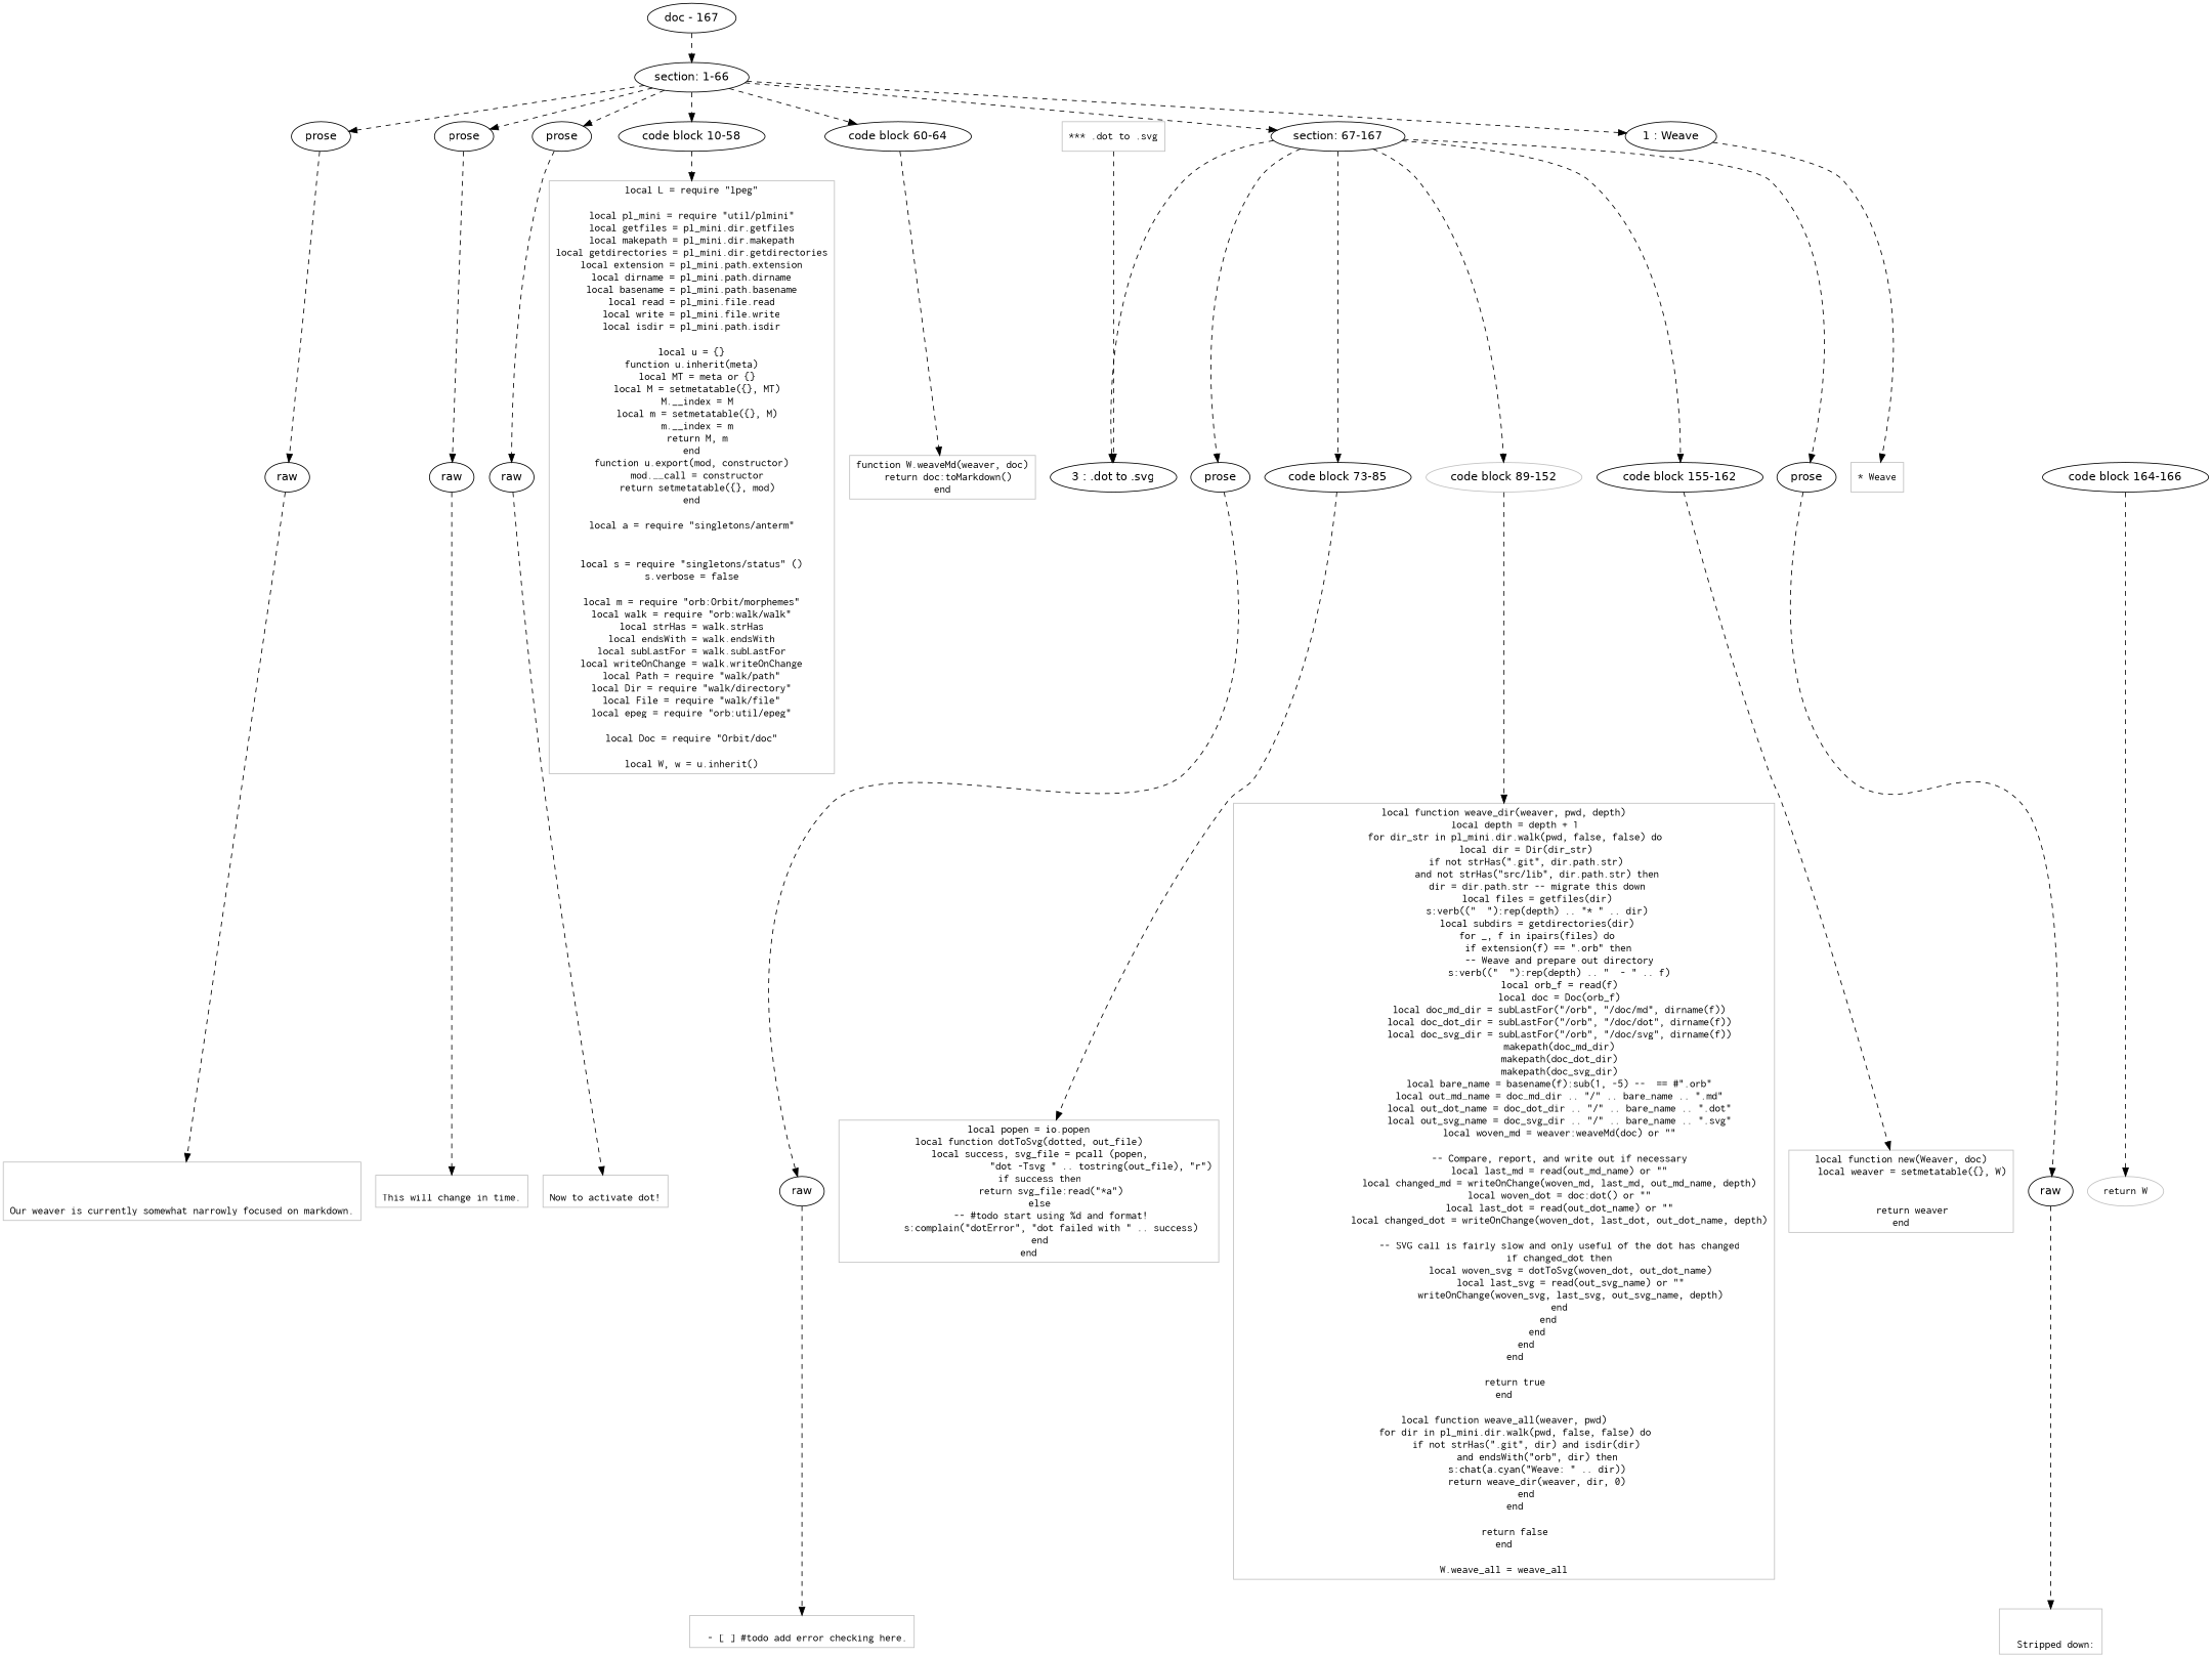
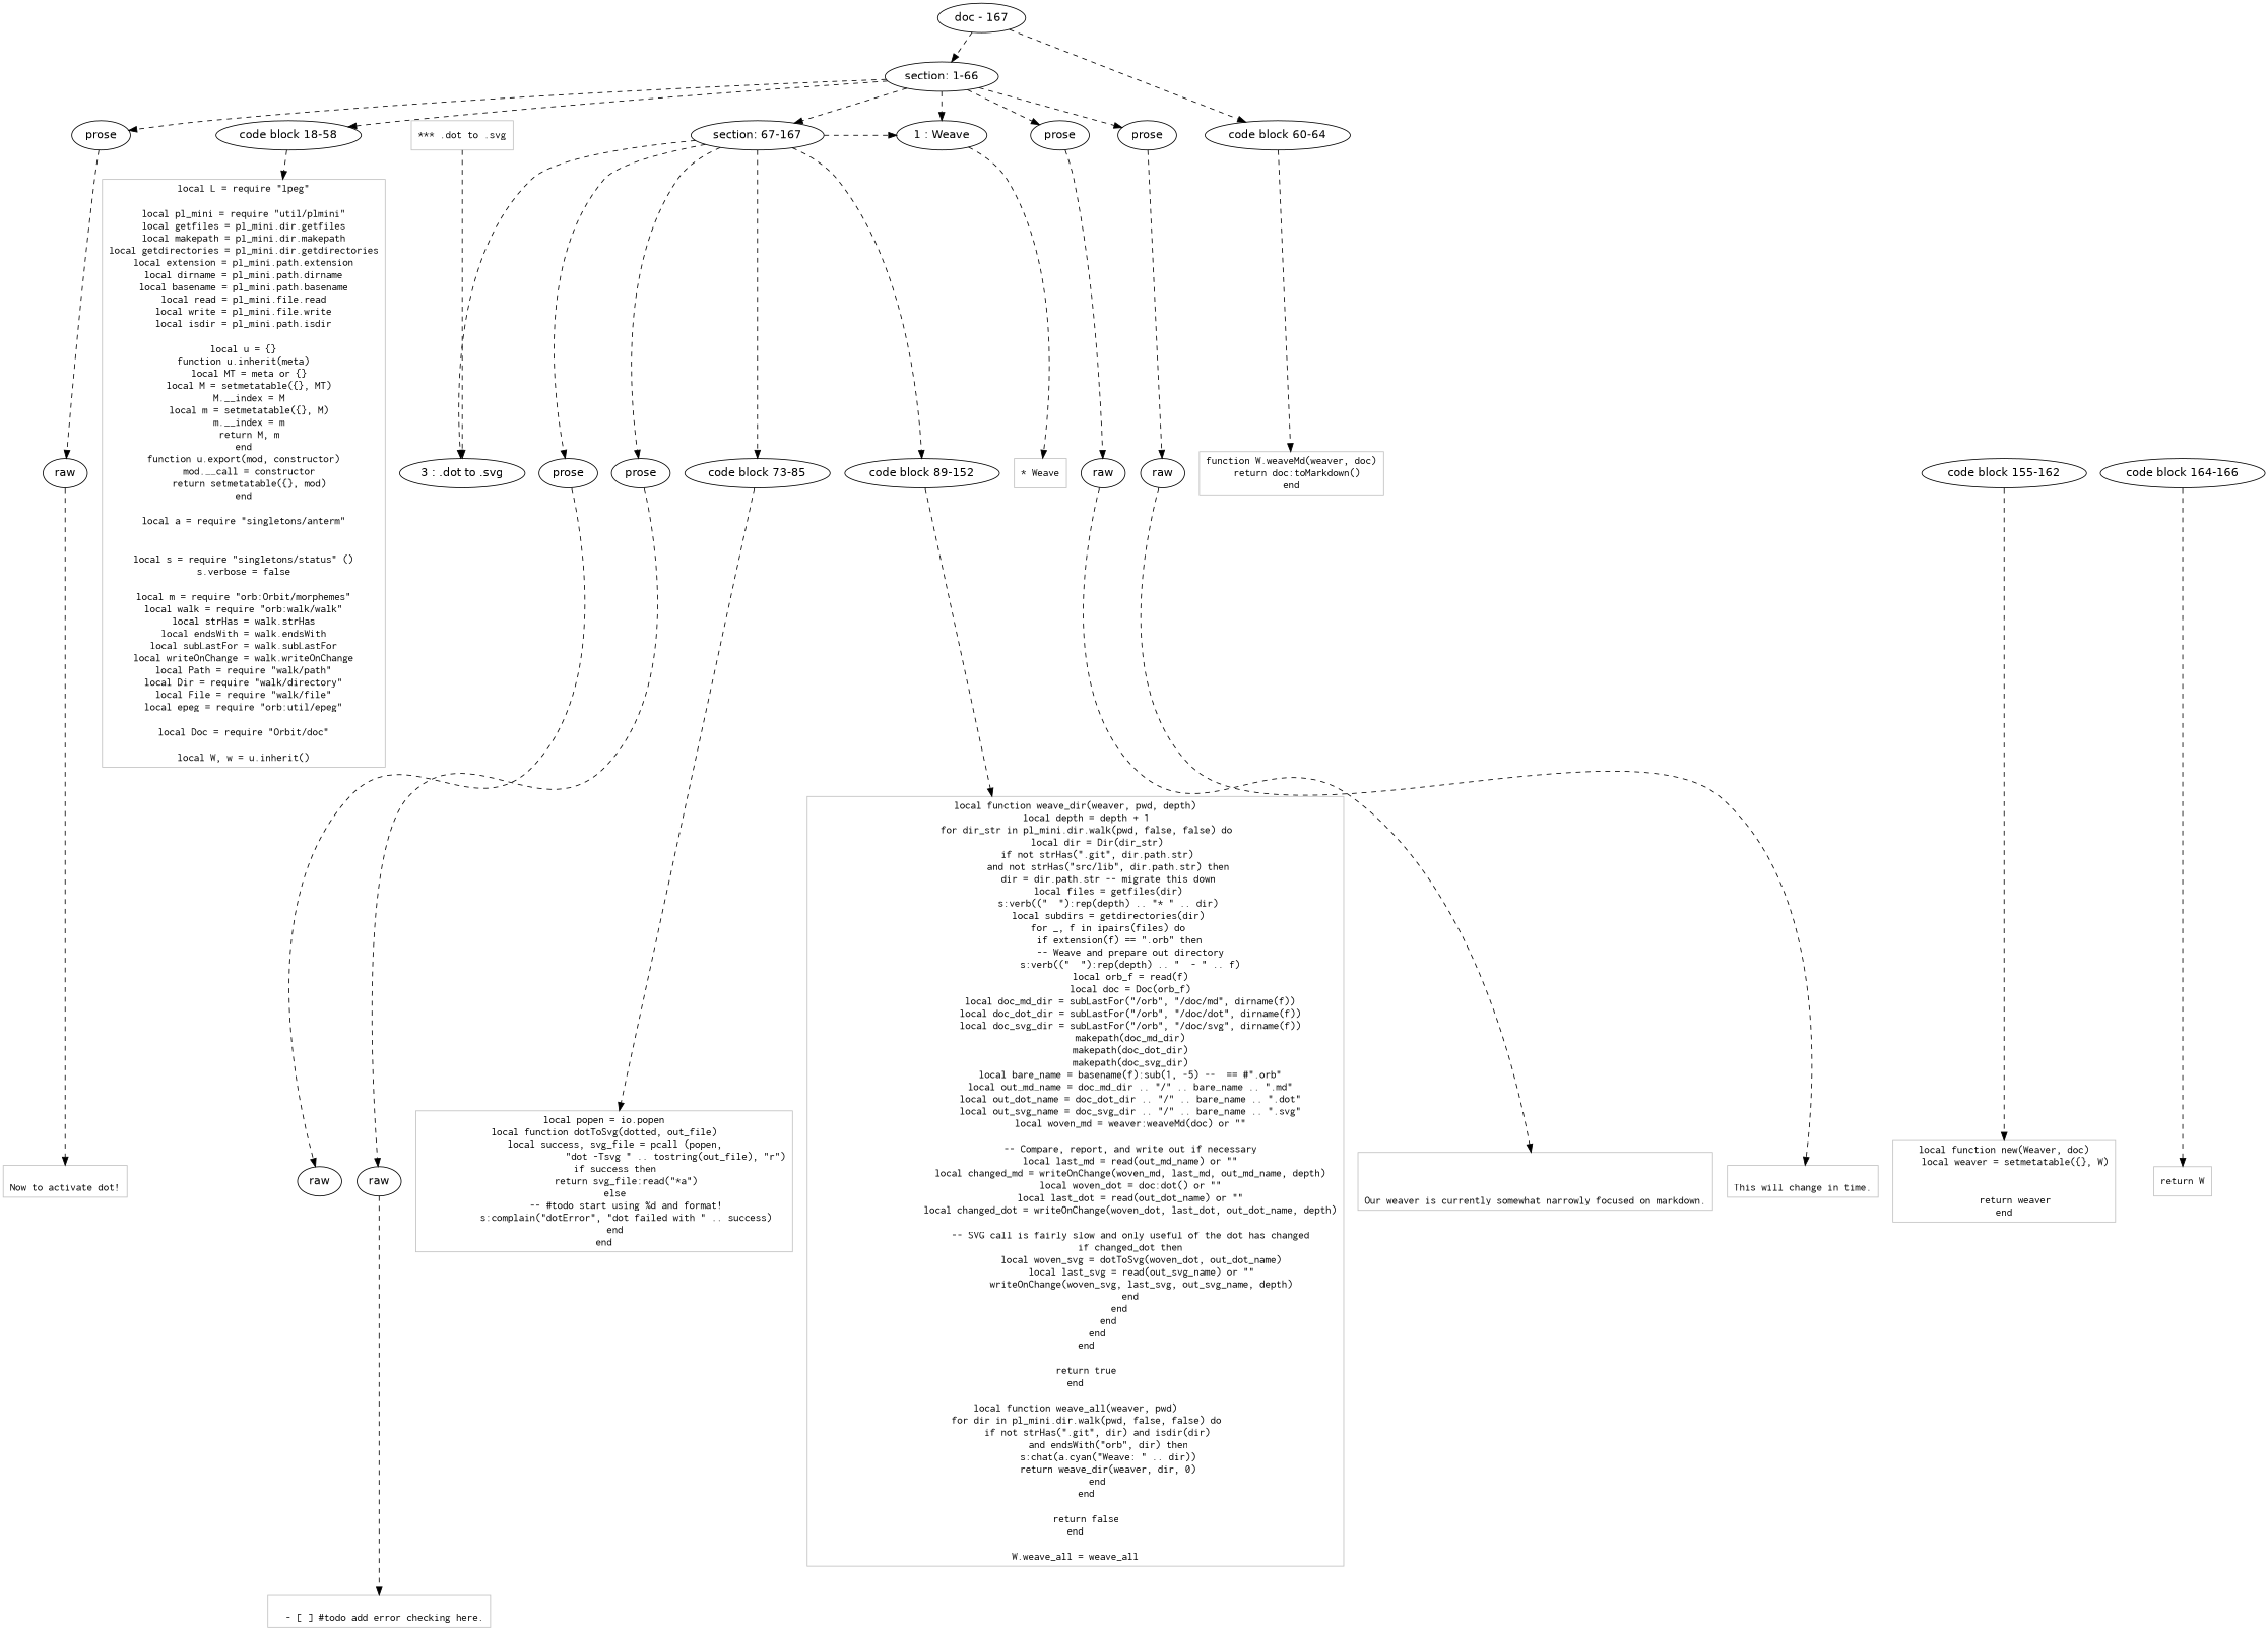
  digraph {
    node [fontname=Helvetica]
    edge [style=dashed]
    n1 [label="section: 1-66"]
    n2 [label="1 : Weave"]
    n3 [label=prose]
    n4 [label=prose]
    n5 [label=prose]
-   n6 [label="code block 10-58"]
+   n6 [label="code block 18-58"]
    n7 [label="code block 60-64"]
    n8 [label="section: 67-167"]
    n9 [label=raw]
    n10 [label=raw]
    n11 [label=raw]
    n12 [label="3 : .dot to .svg"]
    n13 [label=prose]
    n14 [label=prose]
    n15 [label="code block 73-85"]
-   n16 [label="code block 89-152" color=Gray]
+   n16 [label="code block 89-152"]
    n17 [label="code block 155-162"]
    n18 [label="code block 164-166"]
    n19 [label=raw]
    n20 [label=raw]
    n21 [color=Gray fontname=Inconsolata label="* Weave" shape=rectangle]
    n22 [color=Gray fontname=Inconsolata label="local L = require \"lpeg\"\n\nlocal pl_mini = require \"util/plmini\"\nlocal getfiles = pl_mini.dir.getfiles\nlocal makepath = pl_mini.dir.makepath\nlocal getdirectories = pl_mini.dir.getdirectories\nlocal extension = pl_mini.path.extension\nlocal dirname = pl_mini.path.dirname\nlocal basename = pl_mini.path.basename\nlocal read = pl_mini.file.read\nlocal write = pl_mini.file.write\nlocal isdir = pl_mini.path.isdir\n\nlocal u = {}\nfunction u.inherit(meta)\n  local MT = meta or {}\n  local M = setmetatable({}, MT)\n  M.__index = M\n  local m = setmetatable({}, M)\n  m.__index = m\n  return M, m\nend\nfunction u.export(mod, constructor)\n  mod.__call = constructor\n  return setmetatable({}, mod)\nend\n\nlocal a = require \"singletons/anterm\"\n\n\nlocal s = require \"singletons/status\" ()\ns.verbose = false\n\nlocal m = require \"orb:Orbit/morphemes\"\nlocal walk = require \"orb:walk/walk\"\nlocal strHas = walk.strHas\nlocal endsWith = walk.endsWith\nlocal subLastFor = walk.subLastFor\nlocal writeOnChange = walk.writeOnChange\nlocal Path = require \"walk/path\"\nlocal Dir = require \"walk/directory\"\nlocal File = require \"walk/file\"\nlocal epeg = require \"orb:util/epeg\"\n\nlocal Doc = require \"Orbit/doc\"\n\nlocal W, w = u.inherit()" shape=rectangle]
    n23 [color=Gray fontname=Inconsolata label="function W.weaveMd(weaver, doc)\n  return doc:toMarkdown()\nend" shape=rectangle]
    n24 [color=Gray fontname=Inconsolata label="\n\n\nOur weaver is currently somewhat narrowly focused on markdown.\n" shape=rectangle]
    n25 [color=Gray fontname=Inconsolata label="\nThis will change in time.\n" shape=rectangle]
    n26 [color=Gray fontname=Inconsolata label="\nNow to activate dot!\n" shape=rectangle]
    n27 [color=Gray fontname=Inconsolata label="local popen = io.popen\nlocal function dotToSvg(dotted, out_file)\n    local success, svg_file = pcall (popen,\n                          \"dot -Tsvg \" .. tostring(out_file), \"r\")\n    if success then\n        return svg_file:read(\"*a\")\n    else\n        -- #todo start using %d and format!\n        s:complain(\"dotError\", \"dot failed with \" .. success)\n    end\nend" shape=rectangle]
    n28 [color=Gray fontname=Inconsolata label="local function weave_dir(weaver, pwd, depth)\n    local depth = depth + 1\n    for dir_str in pl_mini.dir.walk(pwd, false, false) do\n        local dir = Dir(dir_str)\n        if not strHas(\".git\", dir.path.str)\n            and not strHas(\"src/lib\", dir.path.str) then\n            dir = dir.path.str -- migrate this down\n            local files = getfiles(dir)\n            s:verb((\"  \"):rep(depth) .. \"* \" .. dir)\n            local subdirs = getdirectories(dir)\n            for _, f in ipairs(files) do\n                if extension(f) == \".orb\" then\n                    -- Weave and prepare out directory\n                    s:verb((\"  \"):rep(depth) .. \"  - \" .. f)\n                    local orb_f = read(f)\n                    local doc = Doc(orb_f)\n                    local doc_md_dir = subLastFor(\"/orb\", \"/doc/md\", dirname(f))\n                    local doc_dot_dir = subLastFor(\"/orb\", \"/doc/dot\", dirname(f))\n                    local doc_svg_dir = subLastFor(\"/orb\", \"/doc/svg\", dirname(f))\n                    makepath(doc_md_dir)\n                    makepath(doc_dot_dir)\n                    makepath(doc_svg_dir)\n                    local bare_name = basename(f):sub(1, -5) --  == #\".orb\"\n                    local out_md_name = doc_md_dir .. \"/\" .. bare_name .. \".md\"\n                    local out_dot_name = doc_dot_dir .. \"/\" .. bare_name .. \".dot\"\n                    local out_svg_name = doc_svg_dir .. \"/\" .. bare_name .. \".svg\"\n                    local woven_md = weaver:weaveMd(doc) or \"\"\n\n                    -- Compare, report, and write out if necessary\n                    local last_md = read(out_md_name) or \"\"\n                    local changed_md = writeOnChange(woven_md, last_md, out_md_name, depth)\n                    local woven_dot = doc:dot() or \"\"\n                    local last_dot = read(out_dot_name) or \"\"\n                    local changed_dot = writeOnChange(woven_dot, last_dot, out_dot_name, depth)\n\n                    -- SVG call is fairly slow and only useful of the dot has changed\n                    if changed_dot then\n                        local woven_svg = dotToSvg(woven_dot, out_dot_name)\n                        local last_svg = read(out_svg_name) or \"\"\n                        writeOnChange(woven_svg, last_svg, out_svg_name, depth)\n                    end\n                end\n            end\n        end\n    end\n\n    return true\nend\n\nlocal function weave_all(weaver, pwd)\n    for dir in pl_mini.dir.walk(pwd, false, false) do\n        if not strHas(\".git\", dir) and isdir(dir)\n            and endsWith(\"orb\", dir) then\n            s:chat(a.cyan(\"Weave: \" .. dir))\n            return weave_dir(weaver, dir, 0)\n        end\n    end\n\n    return false\nend\n\nW.weave_all = weave_all" shape=rectangle]
    n29 [color=Gray fontname=Inconsolata label="local function new(Weaver, doc)\n    local weaver = setmetatable({}, W)\n\n\n    return weaver\nend" shape=rectangle]
-   n30 [color=Gray fontname=Inconsolata label="return W" shape=ellipse]
-   n31 [color=Gray fontname=Inconsolata label="\n\n  Stripped down:\n" shape=rectangle]
+   n30 [color=Gray fontname=Inconsolata label="return W" shape=rectangle]
    n32 [color=Gray fontname=Inconsolata label="\n  - [ ] #todo add error checking here.\n" shape=rectangle]
    n33 [label="doc - 167"]
    n34 [color=Gray fontname=Inconsolata label="*** .dot to .svg" shape=rectangle]
    subgraph sub_1 {
      rank=same
      n1
    }
    subgraph sub_2 {
      rank=same
      n2
      n3
      n4
      n5
      n6
      n7
      n8
    }
    subgraph sub_3 {
      rank=same
      n9
    }
    subgraph sub_4 {
      rank=same
      n10
    }
    subgraph sub_5 {
      rank=same
      n11
    }
    subgraph sub_6 {
      rank=same
      n12
      n13
      n14
      n15
      n16
      n17
      n18
    }
    subgraph sub_7 {
      rank=same
      n19
    }
    subgraph sub_8 {
      rank=same
      n20
    }
    n1 -> n2
    n1 -> n3
    n1 -> n4
    n1 -> n5
    n1 -> n6
-   n1 -> n7
+   n33 -> n7
    n1 -> n8
    n2 -> n21
    n3 -> n9
    n4 -> n10
    n5 -> n11
    n6 -> n22
    n7 -> n23
    n8 -> n12
    n8 -> n13
    n8 -> n14
    n8 -> n15
    n8 -> n16
-   n8 -> n17
+   n8 -> n2
    n9 -> n24
    n10 -> n25
    n11 -> n26
    n13 -> n19
    n14 -> n20
    n15 -> n27
    n16 -> n28
    n17 -> n29
    n18 -> n30
-   n19 -> n31
    n20 -> n32
    n33 -> n1
    n34 -> n12
  }
